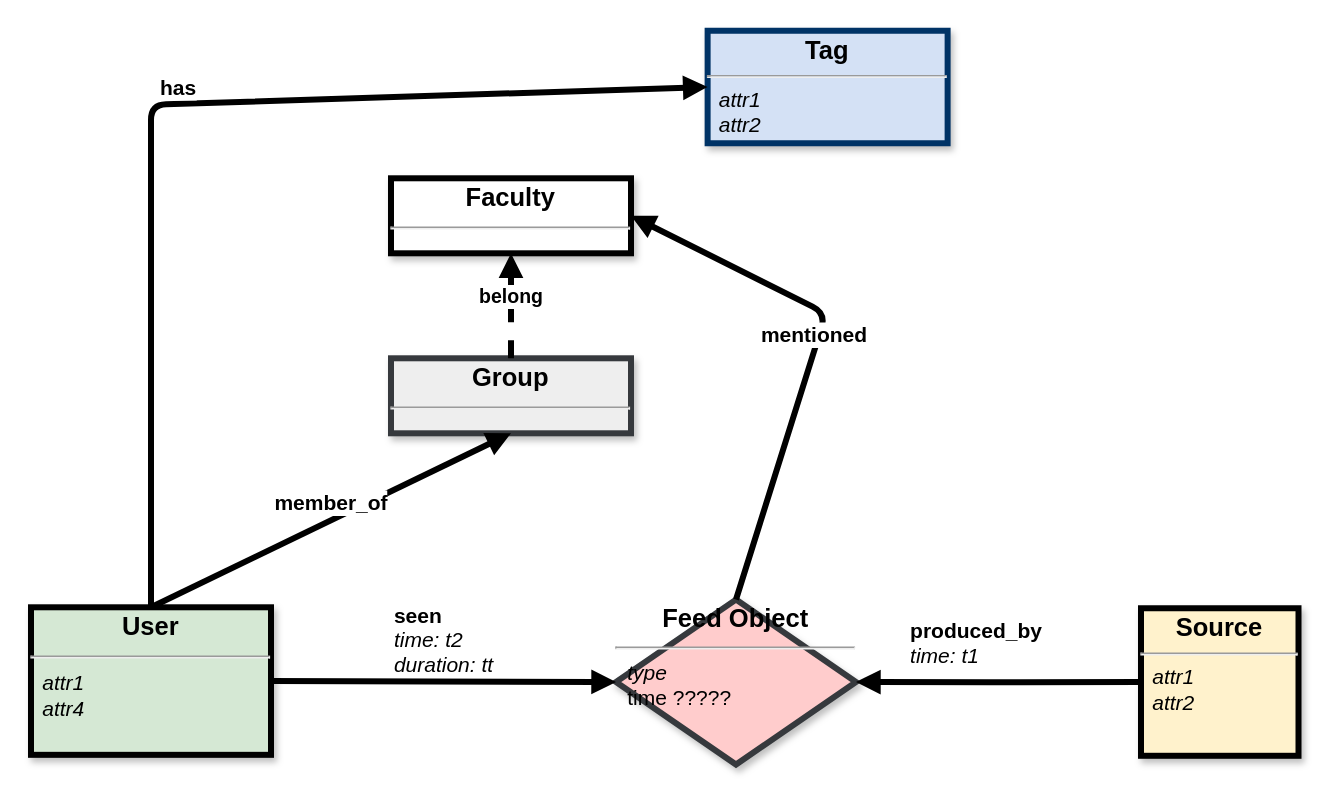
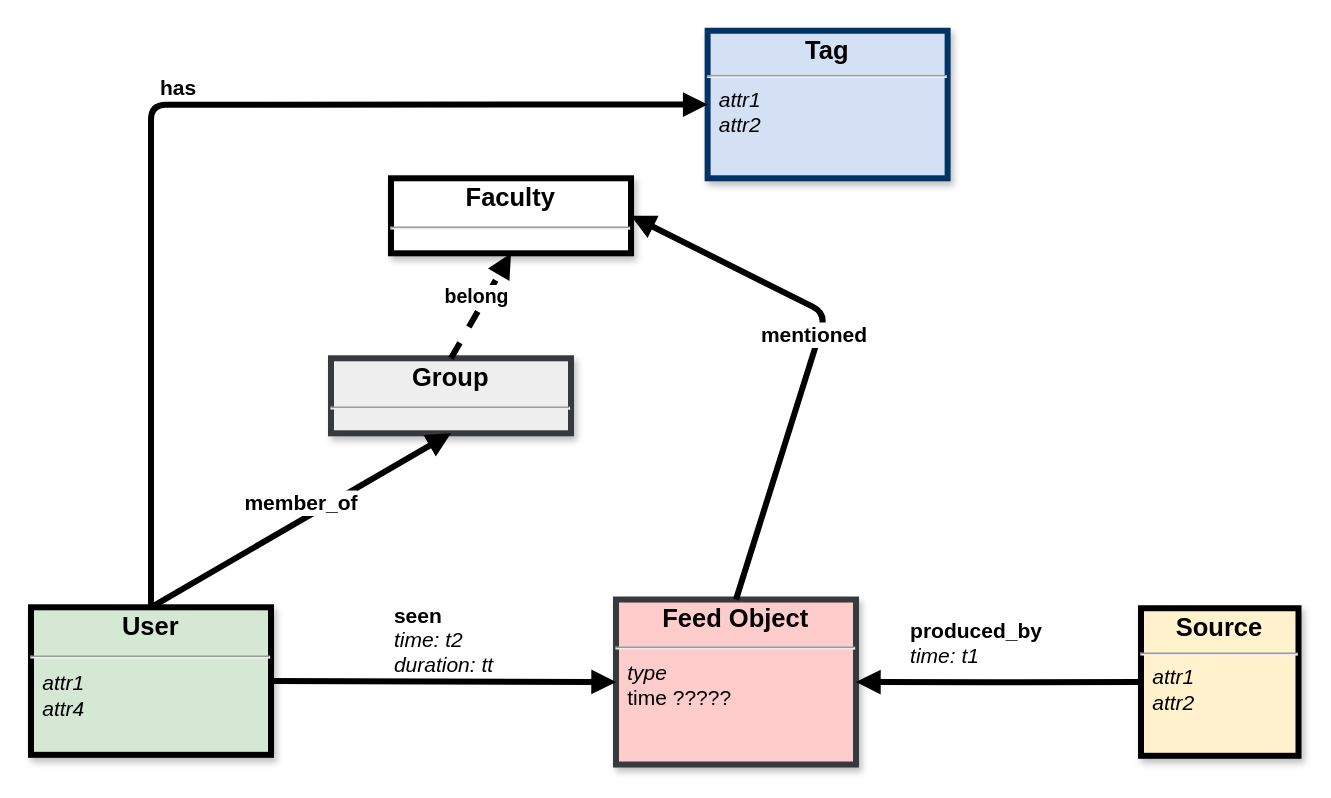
  <mxCell id="0" />
  <mxCell id="1" parent="0" />
  <mxCell id="2" value="&lt;p style=&quot;margin: 4px 0px 0px ; text-align: center ; font-size: 17px&quot;&gt;&lt;font style=&quot;font-size: 17px&quot;&gt;&lt;b&gt;User&lt;/b&gt;&lt;/font&gt;&lt;/p&gt;&lt;hr style=&quot;font-size: 17px&quot;&gt;&lt;p style=&quot;margin: 0px 0px 0px 8px ; font-size: 14px&quot;&gt;&lt;font style=&quot;font-size: 14px&quot;&gt;&lt;i&gt;attr1&lt;/i&gt;&lt;/font&gt;&lt;/p&gt;&lt;p style=&quot;margin: 0px 0px 0px 8px ; font-size: 14px&quot;&gt;&lt;font style=&quot;font-size: 14px&quot;&gt;&lt;i&gt;attr4&lt;/i&gt;&lt;/font&gt;&lt;/p&gt;" style="verticalAlign=top;align=left;overflow=fill;fontSize=12;fontFamily=Helvetica;html=1;shadow=1;fillColor=#d5e8d4;strokeWidth=4;" parent="1" vertex="1"><mxGeometry x="20" y="404.36" width="160" height="98.36" as="geometry" /></mxCell>
  <mxCell id="3" value="&lt;p style=&quot;margin: 4px 0px 0px ; text-align: center&quot;&gt;&lt;font style=&quot;font-size: 17px&quot;&gt;&lt;b&gt;Source&lt;/b&gt;&lt;/font&gt;&lt;/p&gt;&lt;hr&gt;&lt;p style=&quot;margin: 0px 0px 0px 8px ; font-size: 14px&quot;&gt;&lt;font style=&quot;font-size: 14px&quot;&gt;&lt;i&gt;attr1&lt;/i&gt;&lt;/font&gt;&lt;/p&gt;&lt;p style=&quot;margin: 0px 0px 0px 8px ; font-size: 14px&quot;&gt;&lt;font style=&quot;font-size: 14px&quot;&gt;&lt;i&gt;attr2&lt;/i&gt;&lt;/font&gt;&lt;/p&gt;" style="verticalAlign=top;align=left;overflow=fill;fontSize=12;fontFamily=Helvetica;html=1;shadow=1;fillColor=#fff2cc;strokeWidth=4;" parent="1" vertex="1"><mxGeometry x="760" y="405" width="105" height="98.36" as="geometry" /></mxCell>
- <mxCell id="4" value="&lt;p style=&quot;margin: 4px 0px 0px ; text-align: center&quot;&gt;&lt;font style=&quot;font-size: 17px&quot; color=&quot;#000000&quot;&gt;&lt;b&gt;Tag&lt;/b&gt;&lt;/font&gt;&lt;/p&gt;&lt;hr&gt;&lt;p style=&quot;margin: 0px 0px 0px 8px ; font-size: 14px&quot;&gt;&lt;font style=&quot;font-size: 14px&quot; color=&quot;#000000&quot;&gt;&lt;i&gt;attr1&lt;/i&gt;&lt;/font&gt;&lt;/p&gt;&lt;p style=&quot;margin: 0px 0px 0px 8px ; font-size: 14px&quot;&gt;&lt;font style=&quot;font-size: 14px&quot; color=&quot;#000000&quot;&gt;&lt;i&gt;attr2&lt;/i&gt;&lt;/font&gt;&lt;/p&gt;" style="verticalAlign=top;align=left;overflow=fill;fontSize=12;fontFamily=Helvetica;html=1;strokeColor=#003366;shadow=1;fillColor=#D4E1F5;fontColor=#003366;strokeWidth=4;" parent="1" vertex="1"><mxGeometry x="471.08" y="20" width="160" height="75" as="geometry" /></mxCell>
- <mxCell id="5" value="&lt;p style=&quot;margin: 4px 0px 0px ; text-align: center ; font-size: 17px&quot;&gt;&lt;font style=&quot;font-size: 17px&quot;&gt;&lt;b&gt;Group&lt;/b&gt;&lt;/font&gt;&lt;/p&gt;&lt;hr style=&quot;font-size: 17px&quot;&gt;&lt;p style=&quot;margin: 0px ; margin-left: 8px&quot;&gt;&lt;br&gt;&lt;/p&gt;" style="verticalAlign=top;align=left;overflow=fill;fontSize=12;fontFamily=Helvetica;html=1;strokeColor=#36393d;shadow=1;fillColor=#eeeeee;strokeWidth=4;" vertex="1" parent="1"><mxGeometry x="260" y="238.36" width="160" height="50" as="geometry" /></mxCell>
+ <mxCell id="4" value="&lt;p style=&quot;margin: 4px 0px 0px ; text-align: center&quot;&gt;&lt;font style=&quot;font-size: 17px&quot; color=&quot;#000000&quot;&gt;&lt;b&gt;Tag&lt;/b&gt;&lt;/font&gt;&lt;/p&gt;&lt;hr&gt;&lt;p style=&quot;margin: 0px 0px 0px 8px ; font-size: 14px&quot;&gt;&lt;font style=&quot;font-size: 14px&quot; color=&quot;#000000&quot;&gt;&lt;i&gt;attr1&lt;/i&gt;&lt;/font&gt;&lt;/p&gt;&lt;p style=&quot;margin: 0px 0px 0px 8px ; font-size: 14px&quot;&gt;&lt;font style=&quot;font-size: 14px&quot; color=&quot;#000000&quot;&gt;&lt;i&gt;attr2&lt;/i&gt;&lt;/font&gt;&lt;/p&gt;" style="verticalAlign=top;align=left;overflow=fill;fontSize=12;fontFamily=Helvetica;html=1;strokeColor=#003366;shadow=1;fillColor=#D4E1F5;fontColor=#003366;strokeWidth=4;" parent="1" vertex="1"><mxGeometry x="471.08" y="20" width="160" height="98.36" as="geometry" /></mxCell>
+ <mxCell id="5" value="&lt;p style=&quot;margin: 4px 0px 0px ; text-align: center ; font-size: 17px&quot;&gt;&lt;font style=&quot;font-size: 17px&quot;&gt;&lt;b&gt;Group&lt;/b&gt;&lt;/font&gt;&lt;/p&gt;&lt;hr style=&quot;font-size: 17px&quot;&gt;&lt;p style=&quot;margin: 0px ; margin-left: 8px&quot;&gt;&lt;br&gt;&lt;/p&gt;" style="verticalAlign=top;align=left;overflow=fill;fontSize=12;fontFamily=Helvetica;html=1;strokeColor=#36393d;shadow=1;fillColor=#eeeeee;strokeWidth=4;" vertex="1" parent="1"><mxGeometry x="220" y="238.36" width="160" height="50" as="geometry" /></mxCell>
  <mxCell id="6" value="&lt;p style=&quot;margin: 4px 0px 0px ; text-align: center ; font-size: 17px&quot;&gt;&lt;b&gt;Faculty&lt;/b&gt;&lt;/p&gt;&lt;hr style=&quot;font-size: 17px&quot;&gt;&lt;p style=&quot;margin: 0px ; margin-left: 8px&quot;&gt;&lt;br&gt;&lt;/p&gt;" style="verticalAlign=top;align=left;overflow=fill;fontSize=12;fontFamily=Helvetica;html=1;shadow=1;strokeWidth=4;" vertex="1" parent="1"><mxGeometry x="260" y="118.36" width="160" height="50" as="geometry" /></mxCell>
- <mxCell id="7" value="&lt;p style=&quot;margin: 4px 0px 0px ; text-align: center&quot;&gt;&lt;font style=&quot;font-size: 17px&quot;&gt;&lt;b&gt;Feed Object&lt;/b&gt;&lt;/font&gt;&lt;/p&gt;&lt;hr style=&quot;font-size: 15px&quot;&gt;&lt;p style=&quot;margin: 0px 0px 0px 8px ; font-size: 14px&quot;&gt;&lt;font style=&quot;font-size: 14px&quot;&gt;&lt;i&gt;type&lt;/i&gt;&lt;/font&gt;&lt;/p&gt;&lt;p style=&quot;margin: 0px 0px 0px 8px ; font-size: 14px&quot;&gt;time ?????&lt;/p&gt;" style="rhombus;verticalAlign=top;align=left;overflow=fill;fontSize=12;fontFamily=Helvetica;html=1;shadow=1;fillColor=#ffcccc;strokeWidth=4;strokeColor=#36393d;" vertex="1" parent="1"><mxGeometry x="410" y="399.18" width="160" height="110" as="geometry" /></mxCell>
+ <mxCell id="7" value="&lt;p style=&quot;margin: 4px 0px 0px ; text-align: center&quot;&gt;&lt;font style=&quot;font-size: 17px&quot;&gt;&lt;b&gt;Feed Object&lt;/b&gt;&lt;/font&gt;&lt;/p&gt;&lt;hr style=&quot;font-size: 15px&quot;&gt;&lt;p style=&quot;margin: 0px 0px 0px 8px ; font-size: 14px&quot;&gt;&lt;font style=&quot;font-size: 14px&quot;&gt;&lt;i&gt;type&lt;/i&gt;&lt;/font&gt;&lt;/p&gt;&lt;p style=&quot;margin: 0px 0px 0px 8px ; font-size: 14px&quot;&gt;time ?????&lt;/p&gt;" style="verticalAlign=top;align=left;overflow=fill;fontSize=12;fontFamily=Helvetica;html=1;shadow=1;fillColor=#ffcccc;strokeWidth=4;strokeColor=#36393d;" vertex="1" parent="1"><mxGeometry x="410" y="399.18" width="160" height="110" as="geometry" /></mxCell>
  <mxCell id="8" value="&lt;span style=&quot;font-weight: bold ; font-size: 14px&quot;&gt;produced_by&lt;/span&gt;&lt;br&gt;&lt;div style=&quot;text-align: left&quot;&gt;&lt;font style=&quot;font-size: 14px&quot;&gt;&lt;i&gt;time: t1&lt;/i&gt;&lt;/font&gt;&lt;/div&gt;" style="html=1;verticalAlign=bottom;endArrow=block;exitX=0;exitY=0.5;exitDx=0;exitDy=0;entryX=1;entryY=0.5;entryDx=0;entryDy=0;strokeWidth=4;" edge="1" parent="1" source="3" target="7"><mxGeometry x="0.158" y="-6" width="80" relative="1" as="geometry"><mxPoint x="650" y="348.36" as="sourcePoint" /><mxPoint x="730" y="348.36" as="targetPoint" /><Array as="points"><mxPoint x="670" y="454.36" /></Array><mxPoint as="offset" /></mxGeometry></mxCell>
  <mxCell id="9" value="&lt;div style=&quot;text-align: left&quot;&gt;&lt;b&gt;&lt;font style=&quot;font-size: 14px&quot;&gt;seen&lt;/font&gt;&lt;/b&gt;&lt;/div&gt;&lt;div style=&quot;text-align: left ; font-size: 14px&quot;&gt;&lt;font style=&quot;font-size: 14px&quot;&gt;&lt;i&gt;time: t2&lt;/i&gt;&lt;/font&gt;&lt;/div&gt;&lt;div style=&quot;text-align: left ; font-size: 14px&quot;&gt;&lt;font style=&quot;font-size: 14px&quot;&gt;&lt;i&gt;duration: tt&lt;/i&gt;&lt;/font&gt;&lt;/div&gt;" style="html=1;verticalAlign=bottom;endArrow=block;strokeWidth=4;exitX=1;exitY=0.5;exitDx=0;exitDy=0;entryX=0;entryY=0.5;entryDx=0;entryDy=0;" edge="1" parent="1" source="2" target="7"><mxGeometry width="80" relative="1" as="geometry"><mxPoint x="650" y="298.36" as="sourcePoint" /><mxPoint x="730" y="298.36" as="targetPoint" /></mxGeometry></mxCell>
  <mxCell id="10" value="&lt;font style=&quot;font-size: 13px&quot;&gt;&lt;b&gt;belong&lt;/b&gt;&lt;/font&gt;" style="html=1;verticalAlign=bottom;endArrow=block;strokeWidth=4;exitX=0.5;exitY=0;exitDx=0;exitDy=0;entryX=0.5;entryY=1;entryDx=0;entryDy=0;dashed=1;" edge="1" parent="1" source="5" target="6"><mxGeometry x="-0.143" width="80" relative="1" as="geometry"><mxPoint x="440" y="208.36" as="sourcePoint" /><mxPoint x="520" y="208.36" as="targetPoint" /><mxPoint as="offset" /></mxGeometry></mxCell>
  <mxCell id="11" value="&lt;font style=&quot;font-size: 14px&quot;&gt;&lt;b&gt;member_of&lt;/b&gt;&lt;/font&gt;" style="html=1;verticalAlign=bottom;endArrow=block;strokeWidth=4;exitX=0.5;exitY=0;exitDx=0;exitDy=0;entryX=0.5;entryY=1;entryDx=0;entryDy=0;" edge="1" parent="1" source="2" target="5"><mxGeometry width="80" relative="1" as="geometry"><mxPoint x="670" y="318.36" as="sourcePoint" /><mxPoint x="750" y="318.36" as="targetPoint" /></mxGeometry></mxCell>
  <mxCell id="12" value="&lt;font style=&quot;font-size: 14px&quot;&gt;&lt;b&gt;has&lt;/b&gt;&lt;/font&gt;" style="html=1;verticalAlign=bottom;endArrow=block;strokeWidth=4;exitX=0.5;exitY=0;exitDx=0;exitDy=0;entryX=0;entryY=0.5;entryDx=0;entryDy=0;" edge="1" parent="1" source="2" target="4"><mxGeometry width="80" relative="1" as="geometry"><mxPoint x="680" y="328.36" as="sourcePoint" /><mxPoint x="760" y="328.36" as="targetPoint" /><Array as="points"><mxPoint x="100" y="69.36" /></Array></mxGeometry></mxCell>
  <mxCell id="13" value="&lt;span style=&quot;font-size: 14px&quot;&gt;&lt;b&gt;mentioned&lt;/b&gt;&lt;/span&gt;" style="html=1;verticalAlign=bottom;endArrow=block;strokeWidth=4;exitX=0.5;exitY=0;exitDx=0;exitDy=0;entryX=1;entryY=0.5;entryDx=0;entryDy=0;" edge="1" parent="1" source="7" target="6"><mxGeometry width="80" relative="1" as="geometry"><mxPoint x="690" y="338.36" as="sourcePoint" /><mxPoint x="770" y="338.36" as="targetPoint" /><Array as="points"><mxPoint x="550" y="208.36" /></Array></mxGeometry></mxCell>
